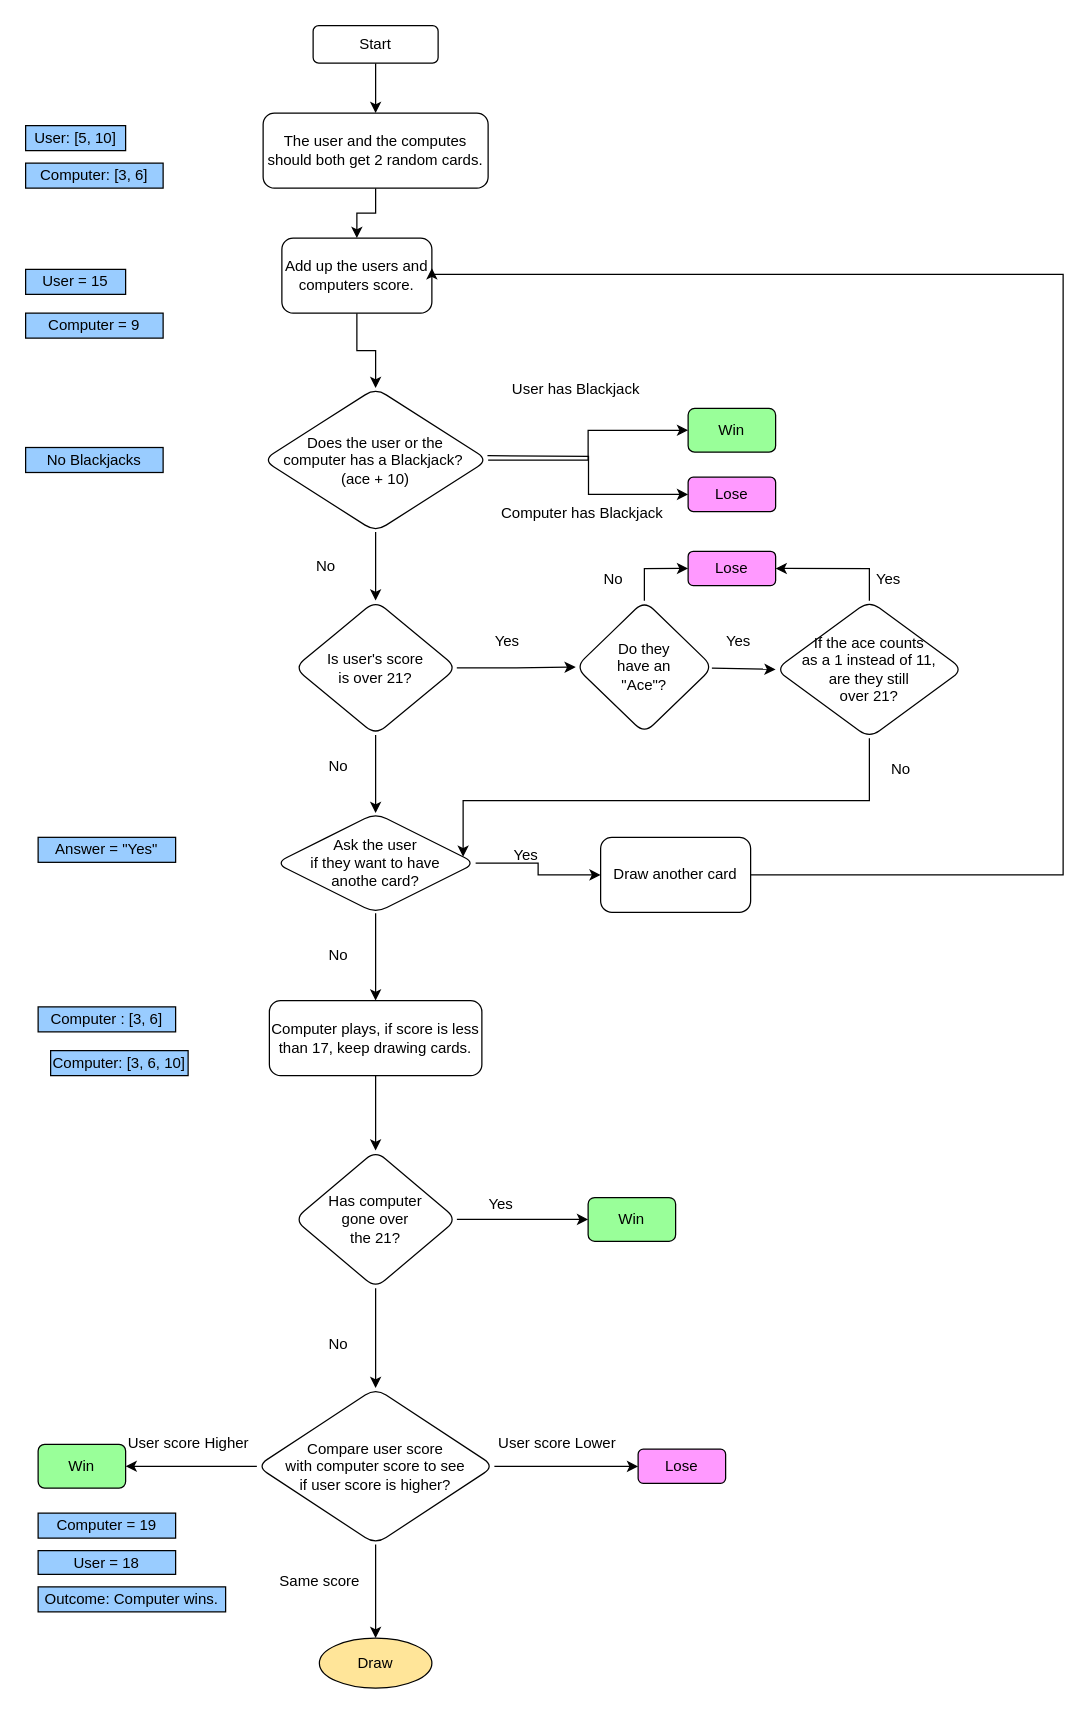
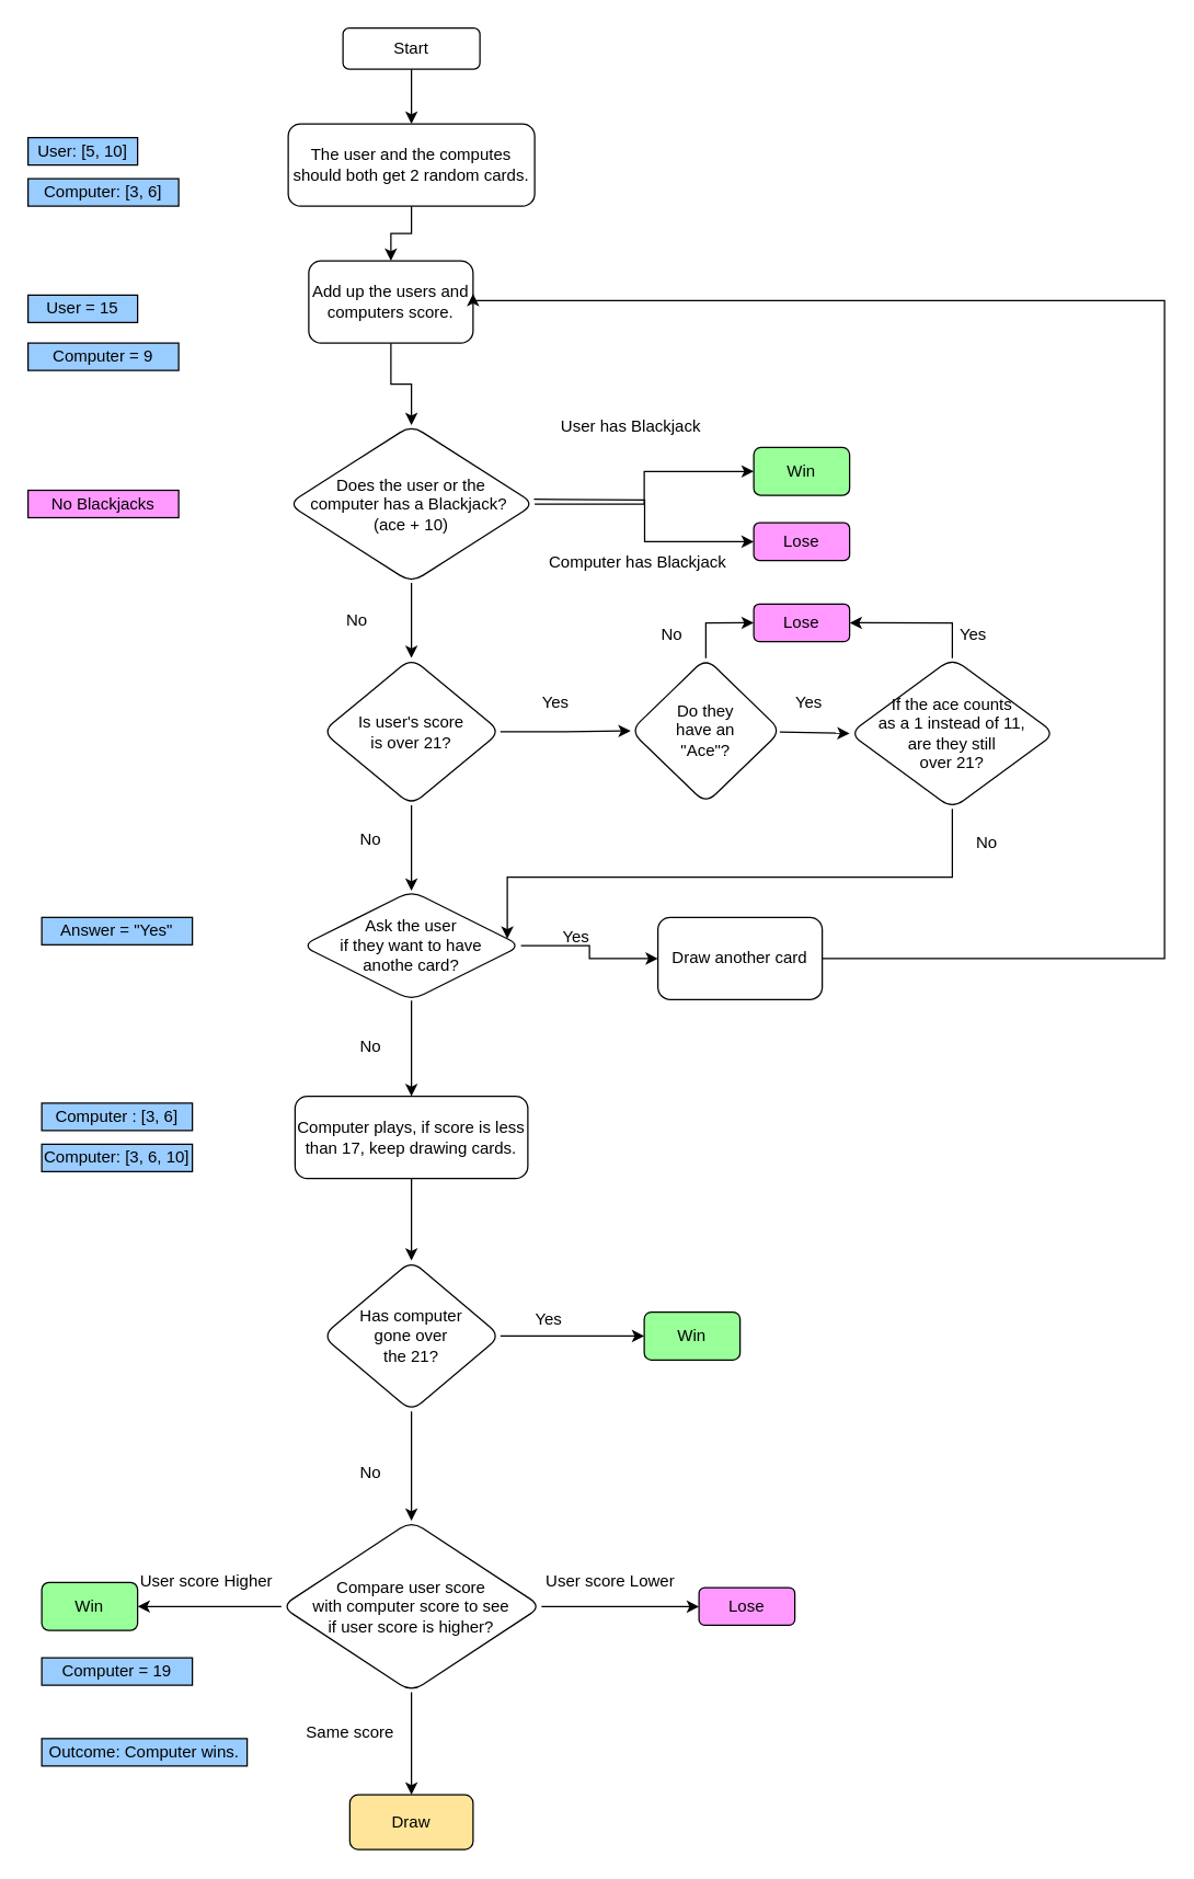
  <mxCell id="0" />
  <mxCell id="1" parent="0" />
  <mxCell id="2" value="" style="edgeStyle=orthogonalEdgeStyle;rounded=0;orthogonalLoop=1;jettySize=auto;html=1;" edge="1" parent="1" source="3" target="5"><mxGeometry relative="1" as="geometry" /></mxCell>
  <mxCell id="3" value="Start" style="rounded=1;whiteSpace=wrap;html=1;" vertex="1" parent="1"><mxGeometry x="250" y="20" width="100" height="30" as="geometry" /></mxCell>
  <mxCell id="4" value="" style="edgeStyle=orthogonalEdgeStyle;rounded=0;orthogonalLoop=1;jettySize=auto;html=1;" edge="1" parent="1" source="5" target="7"><mxGeometry relative="1" as="geometry" /></mxCell>
  <mxCell id="5" value="The user and the computes should both get 2 random cards." style="whiteSpace=wrap;html=1;rounded=1;" vertex="1" parent="1"><mxGeometry x="210" y="90" width="180" height="60" as="geometry" /></mxCell>
  <mxCell id="6" value="" style="edgeStyle=orthogonalEdgeStyle;rounded=0;orthogonalLoop=1;jettySize=auto;html=1;" edge="1" parent="1" source="7" target="10"><mxGeometry relative="1" as="geometry" /></mxCell>
  <mxCell id="7" value="Add up the users and computers score." style="whiteSpace=wrap;html=1;rounded=1;" vertex="1" parent="1"><mxGeometry x="225" y="190" width="120" height="60" as="geometry" /></mxCell>
  <mxCell id="8" value="" style="edgeStyle=orthogonalEdgeStyle;rounded=0;orthogonalLoop=1;jettySize=auto;html=1;" edge="1" parent="1" source="10" target="13"><mxGeometry relative="1" as="geometry" /></mxCell>
  <mxCell id="9" style="edgeStyle=orthogonalEdgeStyle;rounded=0;orthogonalLoop=1;jettySize=auto;html=1;entryX=0;entryY=0.5;entryDx=0;entryDy=0;" edge="1" parent="1" source="10" target="42"><mxGeometry relative="1" as="geometry" /></mxCell>
  <mxCell id="10" value="Does the user or the&lt;br&gt;computer has a Blackjack?&amp;nbsp;&lt;br&gt;(ace + 10)" style="rhombus;whiteSpace=wrap;html=1;rounded=1;" vertex="1" parent="1"><mxGeometry x="210" y="310" width="180" height="115" as="geometry" /></mxCell>
  <mxCell id="11" value="" style="edgeStyle=orthogonalEdgeStyle;rounded=0;orthogonalLoop=1;jettySize=auto;html=1;" edge="1" parent="1" source="13" target="17"><mxGeometry relative="1" as="geometry" /></mxCell>
  <mxCell id="12" value="" style="edgeStyle=orthogonalEdgeStyle;rounded=0;orthogonalLoop=1;jettySize=auto;html=1;" edge="1" parent="1" source="13" target="49"><mxGeometry relative="1" as="geometry" /></mxCell>
  <mxCell id="13" value="Is user's score&lt;br&gt;is over 21?" style="rhombus;whiteSpace=wrap;html=1;rounded=1;" vertex="1" parent="1"><mxGeometry x="235" y="480" width="130" height="107.5" as="geometry" /></mxCell>
  <mxCell id="14" value="No" style="text;html=1;align=center;verticalAlign=middle;resizable=0;points=[];autosize=1;strokeColor=none;fillColor=none;" vertex="1" parent="1"><mxGeometry x="240" y="438" width="40" height="30" as="geometry" /></mxCell>
  <mxCell id="15" value="" style="edgeStyle=orthogonalEdgeStyle;rounded=0;orthogonalLoop=1;jettySize=auto;html=1;" edge="1" parent="1" source="17" target="20"><mxGeometry relative="1" as="geometry" /></mxCell>
  <mxCell id="16" value="" style="edgeStyle=orthogonalEdgeStyle;rounded=0;orthogonalLoop=1;jettySize=auto;html=1;" edge="1" parent="1" source="17" target="61"><mxGeometry relative="1" as="geometry" /></mxCell>
  <mxCell id="17" value="Ask the user &lt;br&gt;if they want to have &lt;br&gt;anothe card?" style="rhombus;whiteSpace=wrap;html=1;rounded=1;" vertex="1" parent="1"><mxGeometry x="220" y="650" width="160" height="80" as="geometry" /></mxCell>
  <mxCell id="18" value="No" style="text;html=1;align=center;verticalAlign=middle;resizable=0;points=[];autosize=1;strokeColor=none;fillColor=none;" vertex="1" parent="1"><mxGeometry x="250" y="598" width="40" height="30" as="geometry" /></mxCell>
  <mxCell id="19" value="" style="edgeStyle=orthogonalEdgeStyle;rounded=0;orthogonalLoop=1;jettySize=auto;html=1;" edge="1" parent="1" source="20" target="23"><mxGeometry relative="1" as="geometry" /></mxCell>
  <mxCell id="20" value="Computer plays, if score is less than 17, keep drawing cards." style="whiteSpace=wrap;html=1;rounded=1;" vertex="1" parent="1"><mxGeometry x="215" y="800" width="170" height="60" as="geometry" /></mxCell>
  <mxCell id="21" value="" style="edgeStyle=orthogonalEdgeStyle;rounded=0;orthogonalLoop=1;jettySize=auto;html=1;" edge="1" parent="1" source="23" target="24"><mxGeometry relative="1" as="geometry" /></mxCell>
  <mxCell id="22" value="" style="edgeStyle=orthogonalEdgeStyle;rounded=0;orthogonalLoop=1;jettySize=auto;html=1;" edge="1" parent="1" source="23" target="29"><mxGeometry relative="1" as="geometry" /></mxCell>
  <mxCell id="23" value="Has computer &lt;br&gt;gone over &lt;br&gt;the 21?" style="rhombus;whiteSpace=wrap;html=1;rounded=1;" vertex="1" parent="1"><mxGeometry x="235" y="920" width="130" height="110" as="geometry" /></mxCell>
  <mxCell id="24" value="Win" style="whiteSpace=wrap;html=1;rounded=1;fillColor=#99FF99;" vertex="1" parent="1"><mxGeometry x="470" y="957.5" width="70" height="35" as="geometry" /></mxCell>
  <mxCell id="25" value="Yes" style="text;html=1;align=center;verticalAlign=middle;resizable=0;points=[];autosize=1;strokeColor=none;fillColor=none;" vertex="1" parent="1"><mxGeometry x="380" y="948" width="40" height="30" as="geometry" /></mxCell>
  <mxCell id="26" value="" style="edgeStyle=orthogonalEdgeStyle;rounded=0;orthogonalLoop=1;jettySize=auto;html=1;" edge="1" parent="1" source="29" target="30"><mxGeometry relative="1" as="geometry" /></mxCell>
  <mxCell id="27" value="" style="edgeStyle=orthogonalEdgeStyle;rounded=0;orthogonalLoop=1;jettySize=auto;html=1;" edge="1" parent="1" source="29" target="32"><mxGeometry relative="1" as="geometry" /></mxCell>
  <mxCell id="28" value="" style="edgeStyle=orthogonalEdgeStyle;rounded=0;orthogonalLoop=1;jettySize=auto;html=1;entryX=1;entryY=0.5;entryDx=0;entryDy=0;" edge="1" parent="1" source="29" target="34"><mxGeometry relative="1" as="geometry"><mxPoint x="90" y="1172.5" as="targetPoint" /></mxGeometry></mxCell>
  <mxCell id="29" value="Compare user score &lt;br&gt;with computer score to see &lt;br&gt;if user score is higher?" style="rhombus;whiteSpace=wrap;html=1;rounded=1;" vertex="1" parent="1"><mxGeometry x="205" y="1110" width="190" height="125" as="geometry" /></mxCell>
  <mxCell id="30" value="Lose" style="whiteSpace=wrap;html=1;rounded=1;fillColor=#FF99FF;" vertex="1" parent="1"><mxGeometry x="510" y="1158.75" width="70" height="27.5" as="geometry" /></mxCell>
  <mxCell id="31" value="User score Lower" style="text;html=1;align=center;verticalAlign=middle;resizable=0;points=[];autosize=1;strokeColor=none;fillColor=none;" vertex="1" parent="1"><mxGeometry x="385" y="1139" width="120" height="30" as="geometry" /></mxCell>
- <mxCell id="32" value="Draw" style="ellipse;whiteSpace=wrap;html=1;fillColor=#FFE599;" vertex="1" parent="1"><mxGeometry x="255" y="1310" width="90" height="40" as="geometry" /></mxCell>
+ <mxCell id="32" value="Draw" style="whiteSpace=wrap;html=1;rounded=1;fillColor=#FFE599;" vertex="1" parent="1"><mxGeometry x="255" y="1310" width="90" height="40" as="geometry" /></mxCell>
  <mxCell id="33" value="Same score" style="text;html=1;align=center;verticalAlign=middle;resizable=0;points=[];autosize=1;strokeColor=none;fillColor=none;" vertex="1" parent="1"><mxGeometry x="210" y="1250" width="90" height="30" as="geometry" /></mxCell>
  <mxCell id="34" value="Win" style="whiteSpace=wrap;html=1;rounded=1;fillColor=#99FF99;" vertex="1" parent="1"><mxGeometry x="30" y="1155" width="70" height="35" as="geometry" /></mxCell>
  <mxCell id="35" value="User score Higher" style="text;html=1;align=center;verticalAlign=middle;resizable=0;points=[];autosize=1;strokeColor=none;fillColor=none;" vertex="1" parent="1"><mxGeometry x="90" y="1139" width="120" height="30" as="geometry" /></mxCell>
  <mxCell id="36" value="No" style="text;html=1;align=center;verticalAlign=middle;resizable=0;points=[];autosize=1;strokeColor=none;fillColor=none;" vertex="1" parent="1"><mxGeometry x="250" y="1060" width="40" height="30" as="geometry" /></mxCell>
  <mxCell id="37" value="User: [5, 10]" style="rounded=0;whiteSpace=wrap;html=1;fillColor=#99CCFF;" vertex="1" parent="1"><mxGeometry x="20" y="100" width="80" height="20" as="geometry" /></mxCell>
  <mxCell id="38" value="Computer: [3, 6]" style="rounded=0;whiteSpace=wrap;html=1;fillColor=#99CCFF;" vertex="1" parent="1"><mxGeometry x="20" y="130" width="110" height="20" as="geometry" /></mxCell>
  <mxCell id="39" value="User = 15" style="rounded=0;whiteSpace=wrap;html=1;fillColor=#99CCFF;" vertex="1" parent="1"><mxGeometry x="20" y="215" width="80" height="20" as="geometry" /></mxCell>
  <mxCell id="40" value="Computer = 9" style="rounded=0;whiteSpace=wrap;html=1;fillColor=#99CCFF;" vertex="1" parent="1"><mxGeometry x="20" y="250" width="110" height="20" as="geometry" /></mxCell>
- <mxCell id="41" value="No Blackjacks" style="rounded=0;whiteSpace=wrap;html=1;fillColor=#99CCFF;" vertex="1" parent="1"><mxGeometry x="20" y="357.5" width="110" height="20" as="geometry" /></mxCell>
+ <mxCell id="41" value="No Blackjacks" style="rounded=0;whiteSpace=wrap;html=1;fillColor=#ff99ff;" vertex="1" parent="1"><mxGeometry x="20" y="357.5" width="110" height="20" as="geometry" /></mxCell>
  <mxCell id="42" value="Win" style="whiteSpace=wrap;html=1;rounded=1;fillColor=#99FF99;" vertex="1" parent="1"><mxGeometry x="550" y="326.25" width="70" height="35" as="geometry" /></mxCell>
  <mxCell id="43" value="Lose" style="whiteSpace=wrap;html=1;rounded=1;fillColor=#FF99FF;" vertex="1" parent="1"><mxGeometry x="550" y="381.25" width="70" height="27.5" as="geometry" /></mxCell>
  <mxCell id="44" style="edgeStyle=orthogonalEdgeStyle;rounded=0;orthogonalLoop=1;jettySize=auto;html=1;entryX=0;entryY=0.5;entryDx=0;entryDy=0;" edge="1" parent="1" target="43"><mxGeometry relative="1" as="geometry"><mxPoint x="389.47" y="364" as="sourcePoint" /><mxPoint x="549.47" y="340" as="targetPoint" /></mxGeometry></mxCell>
  <mxCell id="45" value="Computer has Blackjack" style="text;html=1;align=center;verticalAlign=middle;resizable=0;points=[];autosize=1;strokeColor=none;fillColor=none;" vertex="1" parent="1"><mxGeometry x="390" y="395" width="150" height="30" as="geometry" /></mxCell>
  <mxCell id="46" value="User has Blackjack" style="text;html=1;align=center;verticalAlign=middle;resizable=0;points=[];autosize=1;strokeColor=none;fillColor=none;" vertex="1" parent="1"><mxGeometry x="395" y="296.25" width="130" height="30" as="geometry" /></mxCell>
  <mxCell id="47" value="" style="edgeStyle=orthogonalEdgeStyle;rounded=0;orthogonalLoop=1;jettySize=auto;html=1;entryX=0;entryY=0.5;entryDx=0;entryDy=0;" edge="1" parent="1" source="49" target="53"><mxGeometry relative="1" as="geometry" /></mxCell>
  <mxCell id="48" style="edgeStyle=none;rounded=0;orthogonalLoop=1;jettySize=auto;html=1;entryX=0;entryY=0.5;entryDx=0;entryDy=0;" edge="1" parent="1" source="49" target="52"><mxGeometry relative="1" as="geometry" /></mxCell>
  <mxCell id="49" value="Do they &lt;br&gt;have an &lt;br&gt;&quot;Ace&quot;?" style="rhombus;whiteSpace=wrap;html=1;rounded=1;" vertex="1" parent="1"><mxGeometry x="460" y="480" width="110" height="106.25" as="geometry" /></mxCell>
  <mxCell id="50" value="Yes" style="text;html=1;align=center;verticalAlign=middle;resizable=0;points=[];autosize=1;strokeColor=none;fillColor=none;" vertex="1" parent="1"><mxGeometry x="385" y="498" width="40" height="30" as="geometry" /></mxCell>
  <mxCell id="51" style="edgeStyle=orthogonalEdgeStyle;rounded=0;orthogonalLoop=1;jettySize=auto;html=1;exitX=0.5;exitY=1;exitDx=0;exitDy=0;" edge="1" parent="1" source="52" target="17"><mxGeometry relative="1" as="geometry"><mxPoint x="390" y="690" as="targetPoint" /><Array as="points"><mxPoint x="695" y="640" /><mxPoint x="370" y="640" /></Array></mxGeometry></mxCell>
  <mxCell id="52" value="If the ace counts&lt;br&gt;as a 1 instead of 11,&lt;br&gt;are they still&lt;br&gt;over 21?" style="rhombus;whiteSpace=wrap;html=1;rounded=1;" vertex="1" parent="1"><mxGeometry x="620" y="480" width="150" height="110" as="geometry" /></mxCell>
  <mxCell id="53" value="Lose" style="whiteSpace=wrap;html=1;rounded=1;fillColor=#FF99FF;" vertex="1" parent="1"><mxGeometry x="550" y="440.5" width="70" height="27.5" as="geometry" /></mxCell>
  <mxCell id="54" value="" style="edgeStyle=orthogonalEdgeStyle;rounded=0;orthogonalLoop=1;jettySize=auto;html=1;entryX=1;entryY=0.5;entryDx=0;entryDy=0;exitX=0.5;exitY=0;exitDx=0;exitDy=0;" edge="1" parent="1" source="52" target="53"><mxGeometry relative="1" as="geometry"><mxPoint x="717" y="468.78" as="sourcePoint" /><mxPoint x="637" y="436.685" as="targetPoint" /></mxGeometry></mxCell>
  <mxCell id="55" value="No" style="text;html=1;align=center;verticalAlign=middle;resizable=0;points=[];autosize=1;strokeColor=none;fillColor=none;" vertex="1" parent="1"><mxGeometry x="470" y="448" width="40" height="30" as="geometry" /></mxCell>
  <mxCell id="56" value="Yes" style="text;html=1;align=center;verticalAlign=middle;resizable=0;points=[];autosize=1;strokeColor=none;fillColor=none;" vertex="1" parent="1"><mxGeometry x="690" y="448" width="40" height="30" as="geometry" /></mxCell>
  <mxCell id="57" style="edgeStyle=orthogonalEdgeStyle;rounded=0;orthogonalLoop=1;jettySize=auto;html=1;exitX=0.5;exitY=1;exitDx=0;exitDy=0;" edge="1" parent="1" source="52" target="52"><mxGeometry relative="1" as="geometry" /></mxCell>
  <mxCell id="58" value="Yes" style="text;html=1;align=center;verticalAlign=middle;resizable=0;points=[];autosize=1;strokeColor=none;fillColor=none;" vertex="1" parent="1"><mxGeometry x="570" y="498" width="40" height="30" as="geometry" /></mxCell>
  <mxCell id="59" value="No" style="text;html=1;align=center;verticalAlign=middle;resizable=0;points=[];autosize=1;strokeColor=none;fillColor=none;" vertex="1" parent="1"><mxGeometry x="700" y="600" width="40" height="30" as="geometry" /></mxCell>
  <mxCell id="60" value="No" style="text;html=1;align=center;verticalAlign=middle;resizable=0;points=[];autosize=1;strokeColor=none;fillColor=none;" vertex="1" parent="1"><mxGeometry x="250" y="748.75" width="40" height="30" as="geometry" /></mxCell>
  <mxCell id="61" value="Draw another card" style="whiteSpace=wrap;html=1;rounded=1;" vertex="1" parent="1"><mxGeometry x="480" y="669.375" width="120" height="60" as="geometry" /></mxCell>
  <mxCell id="62" value="Yes" style="text;html=1;align=center;verticalAlign=middle;resizable=0;points=[];autosize=1;strokeColor=none;fillColor=none;" vertex="1" parent="1"><mxGeometry x="400" y="669.38" width="40" height="30" as="geometry" /></mxCell>
  <mxCell id="63" style="edgeStyle=orthogonalEdgeStyle;rounded=0;orthogonalLoop=1;jettySize=auto;html=1;entryX=1;entryY=0.4;entryDx=0;entryDy=0;entryPerimeter=0;" edge="1" parent="1" source="61" target="7"><mxGeometry relative="1" as="geometry"><Array as="points"><mxPoint x="850" y="699" /><mxPoint x="850" y="219" /></Array></mxGeometry></mxCell>
  <mxCell id="64" value="Answer = &quot;Yes&quot;" style="rounded=0;whiteSpace=wrap;html=1;fillColor=#99CCFF;" vertex="1" parent="1"><mxGeometry x="30" y="669.37" width="110" height="20" as="geometry" /></mxCell>
  <mxCell id="65" value="Computer : [3, 6]" style="rounded=0;whiteSpace=wrap;html=1;fillColor=#99CCFF;" vertex="1" parent="1"><mxGeometry x="30" y="805" width="110" height="20" as="geometry" /></mxCell>
- <mxCell id="66" value="Computer: [3, 6, 10]" style="rounded=0;whiteSpace=wrap;html=1;fillColor=#99CCFF;" vertex="1" parent="1"><mxGeometry x="40" y="840" width="110" height="20" as="geometry" /></mxCell>
+ <mxCell id="66" value="Computer: [3, 6, 10]" style="rounded=0;whiteSpace=wrap;html=1;fillColor=#99CCFF;" vertex="1" parent="1"><mxGeometry x="30" y="835" width="110" height="20" as="geometry" /></mxCell>
  <mxCell id="67" value="Computer = 19" style="rounded=0;whiteSpace=wrap;html=1;fillColor=#99CCFF;" vertex="1" parent="1"><mxGeometry x="30" y="1210" width="110" height="20" as="geometry" /></mxCell>
- <mxCell id="68" value="User = 18" style="rounded=0;whiteSpace=wrap;html=1;fillColor=#99CCFF;" vertex="1" parent="1"><mxGeometry x="30" y="1240" width="110" height="19" as="geometry" /></mxCell>
  <mxCell id="69" value="Outcome: Computer wins." style="rounded=0;whiteSpace=wrap;html=1;fillColor=#99CCFF;" vertex="1" parent="1"><mxGeometry x="30" y="1269" width="150" height="20" as="geometry" /></mxCell>
